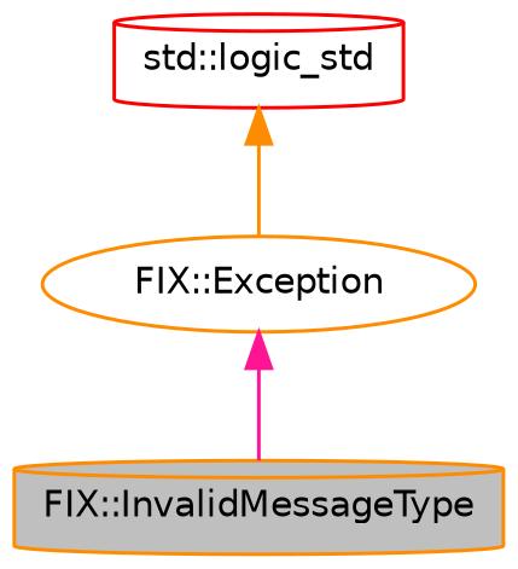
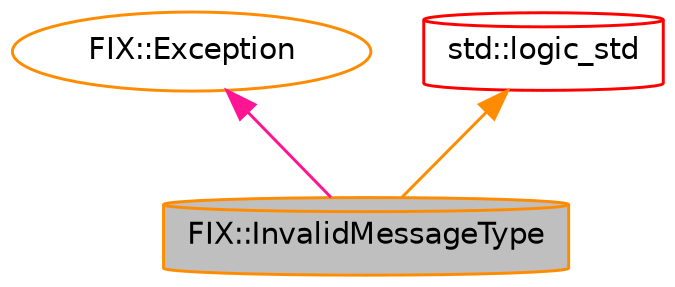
  digraph {
    node [color=darkorange fillcolor=white fontname=Helvetica fontsize=10 shape=cylinder style=filled]
    edge [dir=back fontname=Helvetica fontsize=10 labelfontname=Helvetica labelfontsize=10 style=solid]
    n1 [fillcolor=grey75 fontcolor=black height=0.2 label="FIX::InvalidMessageType" width=0.4]
    n2 [height=0.2 label="FIX::Exception" shape=ellipse width=0.4]
    n3 [color=red height=0.2 label="std::logic_std" width=0.4]
    n2 -> n1 [color=deeppink]
-   n3 -> n2 [color=darkorange]
+   n3 -> n1 [color=darkorange]
  }
